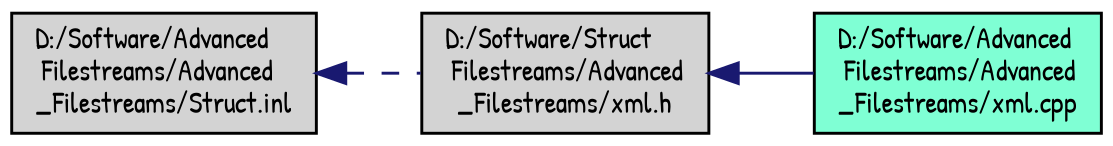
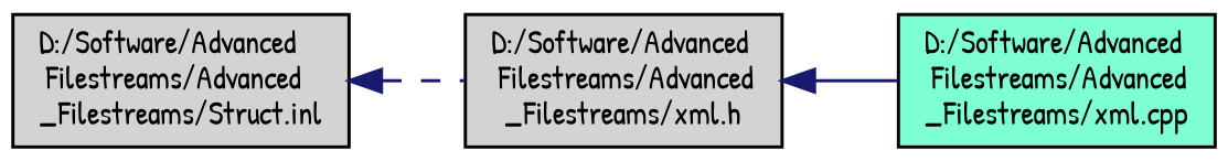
  digraph {
    rankdir=LR
    fontname="Patrick Hand"
    node [color=black fillcolor=lightgrey fontname="Patrick Hand" fontsize=10 shape=record style=filled]
    edge [color=midnightblue dir=back fontname="Patrick Hand" fontsize=10 labelfontname=Helvetica labelfontsize=10]
    n1 [fontcolor=black height=0.2 label="D:/Software/Advanced\l Filestreams/Advanced\l_Filestreams/Struct.inl" width=0.4]
-   n2 [height=0.2 label="D:/Software/Struct\l Filestreams/Advanced\l_Filestreams/xml.h" width=0.4]
+   n2 [height=0.2 label="D:/Software/Advanced\l Filestreams/Advanced\l_Filestreams/xml.h" width=0.4]
    n3 [fillcolor=aquamarine height=0.2 label="D:/Software/Advanced\l Filestreams/Advanced\l_Filestreams/xml.cpp" width=0.4]
    n1 -> n2 [style=dashed]
    n2 -> n3 [style=solid]
  }
